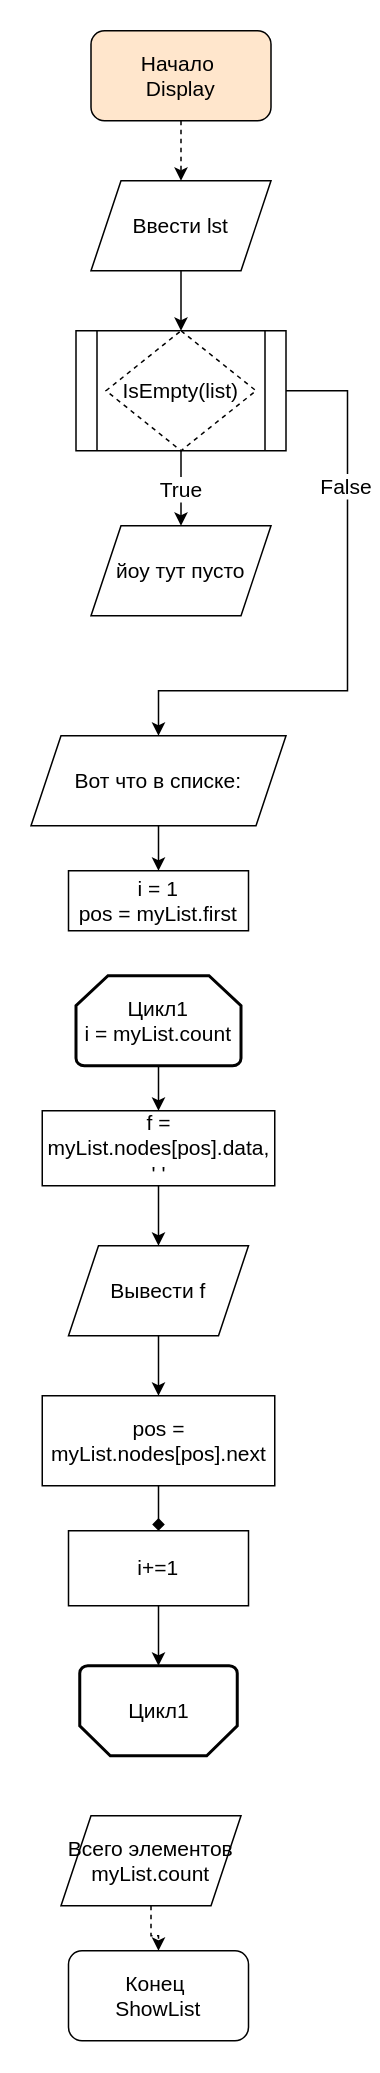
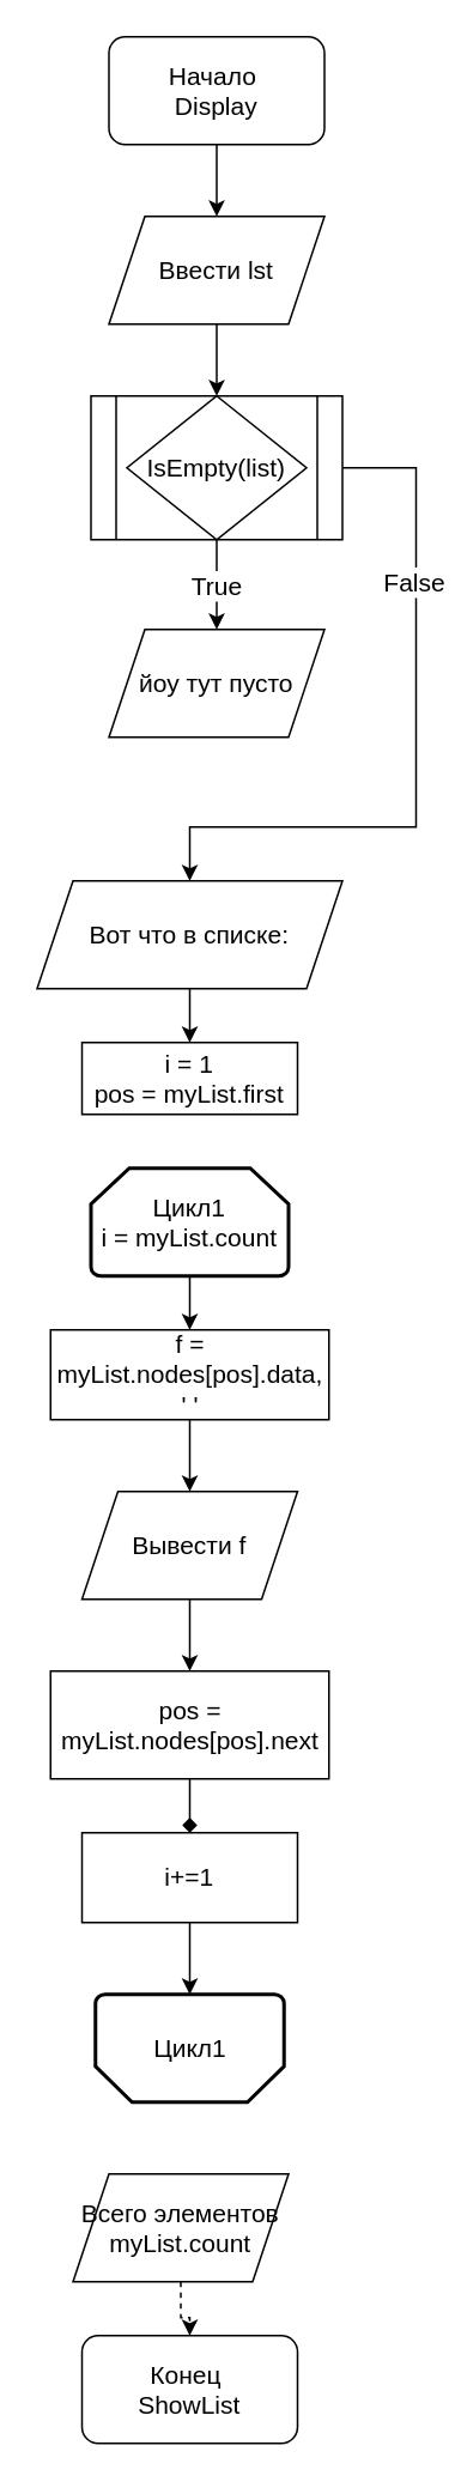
  <mxCell id="0" />
  <mxCell id="1" parent="0" />
- <mxCell id="2" style="edgeStyle=orthogonalEdgeStyle;rounded=0;orthogonalLoop=1;jettySize=auto;html=1;fontSize=14;dashed=1;" edge="1" parent="1" source="3" target="5"><mxGeometry relative="1" as="geometry"><mxPoint x="120" y="150" as="targetPoint" /></mxGeometry></mxCell>
- <mxCell id="3" value="Начало&amp;nbsp;&lt;div&gt;Display&lt;/div&gt;" style="rounded=1;whiteSpace=wrap;html=1;fontSize=14;fillColor=#ffe6cc;" vertex="1" parent="1"><mxGeometry x="60" y="20" width="120" height="60" as="geometry" /></mxCell>
+ <mxCell id="2" style="edgeStyle=orthogonalEdgeStyle;rounded=0;orthogonalLoop=1;jettySize=auto;html=1;fontSize=14;" edge="1" parent="1" source="3" target="5"><mxGeometry relative="1" as="geometry"><mxPoint x="120" y="150" as="targetPoint" /></mxGeometry></mxCell>
+ <mxCell id="3" value="Начало&amp;nbsp;&lt;div&gt;Display&lt;/div&gt;" style="rounded=1;whiteSpace=wrap;html=1;fontSize=14;" vertex="1" parent="1"><mxGeometry x="60" y="20" width="120" height="60" as="geometry" /></mxCell>
  <mxCell id="4" style="edgeStyle=orthogonalEdgeStyle;rounded=0;orthogonalLoop=1;jettySize=auto;html=1;fontSize=14;" edge="1" parent="1" source="5" target="8"><mxGeometry relative="1" as="geometry"><mxPoint x="120" y="230" as="targetPoint" /></mxGeometry></mxCell>
  <mxCell id="5" value="Ввести lst" style="shape=parallelogram;perimeter=parallelogramPerimeter;whiteSpace=wrap;html=1;fixedSize=1;fontSize=14;" vertex="1" parent="1"><mxGeometry x="60" y="120" width="120" height="60" as="geometry" /></mxCell>
  <mxCell id="6" style="edgeStyle=orthogonalEdgeStyle;rounded=0;orthogonalLoop=1;jettySize=auto;html=1;fontSize=14;" edge="1" parent="1" source="8" target="14"><mxGeometry relative="1" as="geometry"><mxPoint x="120" y="480" as="targetPoint" /><Array as="points"><mxPoint x="231" y="260" /><mxPoint x="231" y="460" /></Array></mxGeometry></mxCell>
  <mxCell id="7" value="False" style="edgeLabel;html=1;align=center;verticalAlign=middle;resizable=0;points=[];fontSize=14;" vertex="1" connectable="0" parent="6"><mxGeometry x="-0.477" y="-2" relative="1" as="geometry"><mxPoint as="offset" /></mxGeometry></mxCell>
  <mxCell id="8" value="" style="shape=process;whiteSpace=wrap;html=1;backgroundOutline=1;fontSize=14;" vertex="1" parent="1"><mxGeometry x="50" y="220" width="140" height="80" as="geometry" /></mxCell>
  <mxCell id="9" style="edgeStyle=orthogonalEdgeStyle;rounded=0;orthogonalLoop=1;jettySize=auto;html=1;fontSize=14;" edge="1" parent="1" source="11"><mxGeometry relative="1" as="geometry"><mxPoint x="120" y="350" as="targetPoint" /></mxGeometry></mxCell>
  <mxCell id="10" value="True" style="edgeLabel;html=1;align=center;verticalAlign=middle;resizable=0;points=[];fontSize=14;" vertex="1" connectable="0" parent="9"><mxGeometry x="-0.01" y="-1" relative="1" as="geometry"><mxPoint x="-1" y="-1" as="offset" /></mxGeometry></mxCell>
- <mxCell id="11" value="IsEmpty(list)" style="rhombus;whiteSpace=wrap;html=1;fontSize=14;dashed=1;" vertex="1" parent="1"><mxGeometry x="70" y="220" width="100" height="80" as="geometry" /></mxCell>
+ <mxCell id="11" value="IsEmpty(list)" style="rhombus;whiteSpace=wrap;html=1;fontSize=14;" vertex="1" parent="1"><mxGeometry x="70" y="220" width="100" height="80" as="geometry" /></mxCell>
  <mxCell id="12" value="йоу тут пусто" style="shape=parallelogram;perimeter=parallelogramPerimeter;whiteSpace=wrap;html=1;fixedSize=1;fontSize=14;" vertex="1" parent="1"><mxGeometry x="60" y="350" width="120" height="60" as="geometry" /></mxCell>
  <mxCell id="13" style="edgeStyle=orthogonalEdgeStyle;rounded=0;orthogonalLoop=1;jettySize=auto;html=1;fontSize=14;" edge="1" parent="1" source="14" target="15"><mxGeometry relative="1" as="geometry"><mxPoint x="105" y="580" as="targetPoint" /></mxGeometry></mxCell>
  <mxCell id="14" value="Вот что в списке:" style="shape=parallelogram;perimeter=parallelogramPerimeter;whiteSpace=wrap;html=1;fixedSize=1;fontSize=14;" vertex="1" parent="1"><mxGeometry x="20" y="490" width="170" height="60" as="geometry" /></mxCell>
  <mxCell id="15" value="i = 1&lt;div&gt;pos = myList.first&lt;/div&gt;" style="rounded=0;whiteSpace=wrap;html=1;fontSize=14;" vertex="1" parent="1"><mxGeometry x="45" y="580" width="120" height="40" as="geometry" /></mxCell>
  <mxCell id="16" style="edgeStyle=orthogonalEdgeStyle;rounded=0;orthogonalLoop=1;jettySize=auto;html=1;fontSize=14;" edge="1" parent="1" source="17" target="19"><mxGeometry relative="1" as="geometry"><mxPoint x="105" y="740" as="targetPoint" /></mxGeometry></mxCell>
  <mxCell id="17" value="&lt;div&gt;Цикл1&lt;/div&gt;i = myList.count" style="strokeWidth=2;html=1;shape=mxgraph.flowchart.loop_limit;whiteSpace=wrap;fontSize=14;" vertex="1" parent="1"><mxGeometry x="50" y="650" width="110" height="60" as="geometry" /></mxCell>
  <mxCell id="18" style="edgeStyle=orthogonalEdgeStyle;rounded=0;orthogonalLoop=1;jettySize=auto;html=1;fontSize=14;" edge="1" parent="1" source="19"><mxGeometry relative="1" as="geometry"><mxPoint x="105" y="830" as="targetPoint" /></mxGeometry></mxCell>
  <mxCell id="19" value="f = myList.nodes[pos].data, ' '" style="rounded=0;whiteSpace=wrap;html=1;fontSize=14;" vertex="1" parent="1"><mxGeometry x="27.5" y="740" width="155" height="50" as="geometry" /></mxCell>
  <mxCell id="20" style="edgeStyle=orthogonalEdgeStyle;rounded=0;orthogonalLoop=1;jettySize=auto;html=1;fontSize=14;" edge="1" parent="1" source="21" target="23"><mxGeometry relative="1" as="geometry"><mxPoint x="105" y="930" as="targetPoint" /></mxGeometry></mxCell>
  <mxCell id="21" value="Вывести f" style="shape=parallelogram;perimeter=parallelogramPerimeter;whiteSpace=wrap;html=1;fixedSize=1;fontSize=14;" vertex="1" parent="1"><mxGeometry x="45" y="830" width="120" height="60" as="geometry" /></mxCell>
  <mxCell id="22" style="edgeStyle=orthogonalEdgeStyle;rounded=0;orthogonalLoop=1;jettySize=auto;html=1;fontSize=14;endArrow=diamond;" edge="1" parent="1" source="23" target="25"><mxGeometry relative="1" as="geometry"><mxPoint x="105" y="1040" as="targetPoint" /></mxGeometry></mxCell>
  <mxCell id="23" value="pos = myList.nodes[pos].next" style="rounded=0;whiteSpace=wrap;html=1;fontSize=14;" vertex="1" parent="1"><mxGeometry x="27.5" y="930" width="155" height="60" as="geometry" /></mxCell>
  <mxCell id="24" style="edgeStyle=orthogonalEdgeStyle;rounded=0;orthogonalLoop=1;jettySize=auto;html=1;fontSize=14;" edge="1" parent="1" source="25" target="26"><mxGeometry relative="1" as="geometry"><mxPoint x="105" y="1110" as="targetPoint" /></mxGeometry></mxCell>
  <mxCell id="25" value="i+=1" style="rounded=0;whiteSpace=wrap;html=1;fontSize=14;" vertex="1" parent="1"><mxGeometry x="45" y="1020" width="120" height="50" as="geometry" /></mxCell>
  <mxCell id="26" value="Цикл1" style="strokeWidth=2;html=1;shape=mxgraph.flowchart.loop_limit;whiteSpace=wrap;direction=west;fontSize=14;" vertex="1" parent="1"><mxGeometry x="52.5" y="1110" width="105" height="60" as="geometry" /></mxCell>
  <mxCell id="27" value="Конец&amp;nbsp;&lt;div&gt;ShowList&lt;/div&gt;" style="rounded=1;whiteSpace=wrap;html=1;fontSize=14;" vertex="1" parent="1"><mxGeometry x="45" y="1300" width="120" height="60" as="geometry" /></mxCell>
  <mxCell id="28" style="edgeStyle=orthogonalEdgeStyle;rounded=0;orthogonalLoop=1;jettySize=auto;html=1;entryX=0.5;entryY=0;entryDx=0;entryDy=0;fontSize=14;dashed=1;" edge="1" parent="1" source="29" target="27"><mxGeometry relative="1" as="geometry" /></mxCell>
  <mxCell id="29" value="Всего элементов&lt;div&gt;myList.count&lt;/div&gt;" style="shape=parallelogram;perimeter=parallelogramPerimeter;whiteSpace=wrap;html=1;fixedSize=1;fontSize=14;" vertex="1" parent="1"><mxGeometry x="40" y="1210" width="120" height="60" as="geometry" /></mxCell>
